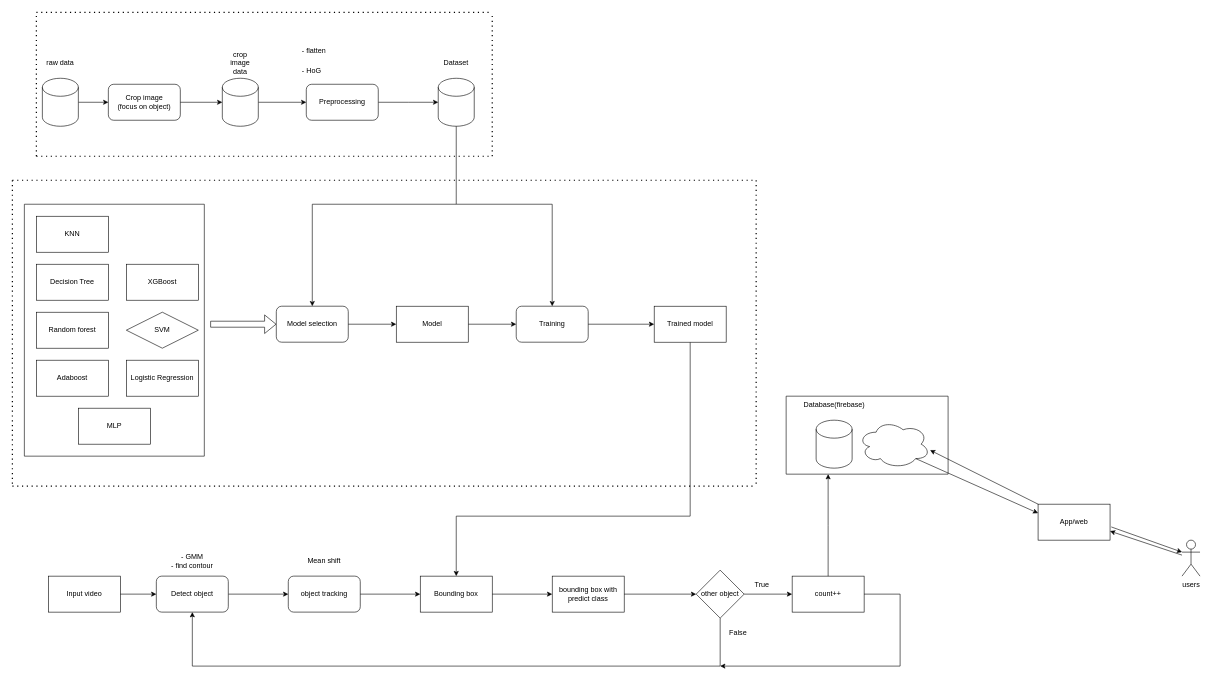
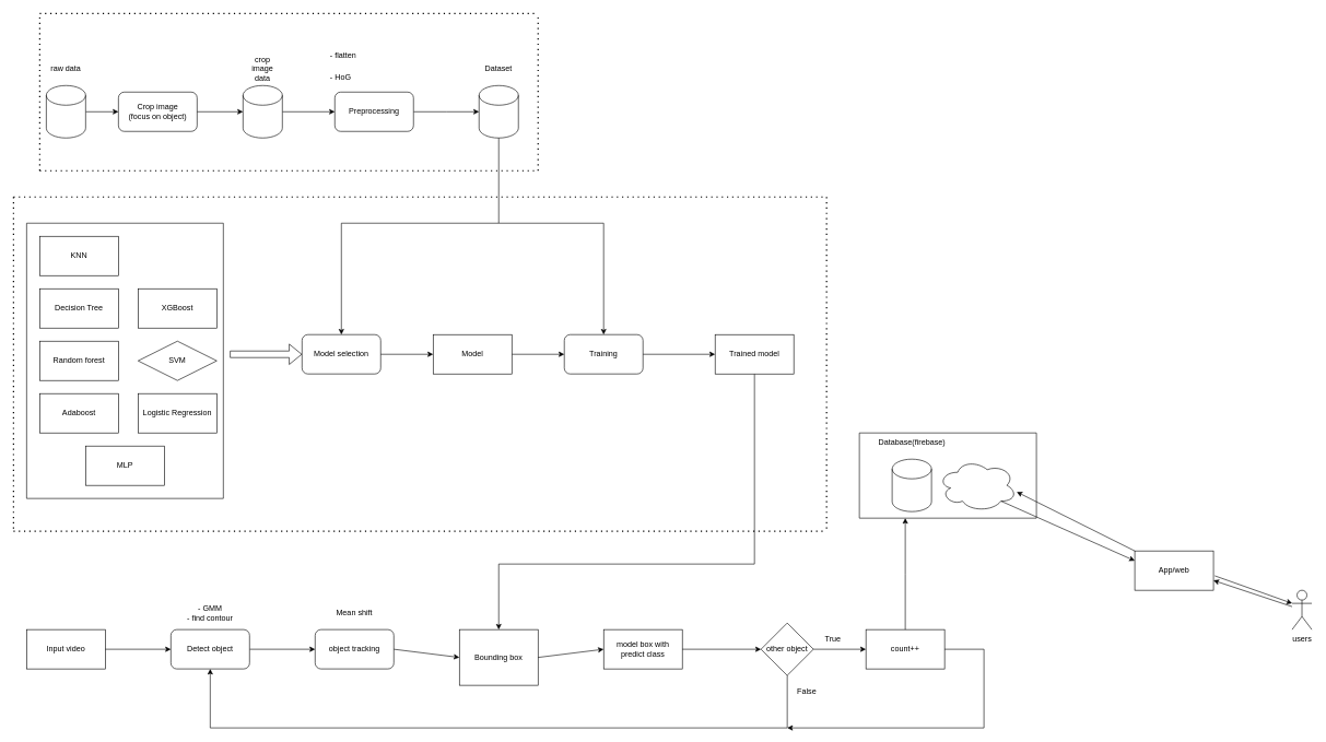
  <mxCell id="0" />
  <mxCell id="1" parent="0" />
  <mxCell id="2" style="edgeStyle=orthogonalEdgeStyle;rounded=0;orthogonalLoop=1;jettySize=auto;html=1;exitX=1;exitY=0.5;exitDx=0;exitDy=0;exitPerimeter=0;entryX=0;entryY=0.5;entryDx=0;entryDy=0;" edge="1" parent="1" source="3" target="5"><mxGeometry relative="1" as="geometry" /></mxCell>
  <mxCell id="3" value="" style="shape=cylinder3;whiteSpace=wrap;html=1;boundedLbl=1;backgroundOutline=1;size=15;" vertex="1" parent="1"><mxGeometry x="70" y="130" width="60" height="80" as="geometry" /></mxCell>
  <mxCell id="4" value="raw data" style="text;html=1;strokeColor=none;fillColor=none;align=center;verticalAlign=middle;whiteSpace=wrap;rounded=0;" vertex="1" parent="1"><mxGeometry x="70" y="90" width="60" height="30" as="geometry" /></mxCell>
  <mxCell id="5" value="Crop image&lt;br&gt;(focus on object)" style="rounded=1;whiteSpace=wrap;html=1;" vertex="1" parent="1"><mxGeometry x="180" y="140" width="120" height="60" as="geometry" /></mxCell>
  <mxCell id="6" style="edgeStyle=orthogonalEdgeStyle;rounded=0;orthogonalLoop=1;jettySize=auto;html=1;exitX=1;exitY=0.5;exitDx=0;exitDy=0;exitPerimeter=0;entryX=0;entryY=0.5;entryDx=0;entryDy=0;" edge="1" parent="1" source="7" target="11"><mxGeometry relative="1" as="geometry" /></mxCell>
  <mxCell id="7" value="" style="shape=cylinder3;whiteSpace=wrap;html=1;boundedLbl=1;backgroundOutline=1;size=15;" vertex="1" parent="1"><mxGeometry x="370" y="130" width="60" height="80" as="geometry" /></mxCell>
  <mxCell id="8" style="edgeStyle=orthogonalEdgeStyle;rounded=0;orthogonalLoop=1;jettySize=auto;html=1;exitX=1;exitY=0.5;exitDx=0;exitDy=0;entryX=0;entryY=0.5;entryDx=0;entryDy=0;entryPerimeter=0;" edge="1" parent="1" source="5" target="7"><mxGeometry relative="1" as="geometry" /></mxCell>
  <mxCell id="9" value="crop image data" style="text;html=1;strokeColor=none;fillColor=none;align=center;verticalAlign=middle;whiteSpace=wrap;rounded=0;" vertex="1" parent="1"><mxGeometry x="370" y="90" width="60" height="30" as="geometry" /></mxCell>
  <mxCell id="10" style="edgeStyle=orthogonalEdgeStyle;rounded=0;orthogonalLoop=1;jettySize=auto;html=1;exitX=1;exitY=0.5;exitDx=0;exitDy=0;entryX=0;entryY=0.5;entryDx=0;entryDy=0;" edge="1" parent="1" source="11"><mxGeometry relative="1" as="geometry"><mxPoint x="730" y="170" as="targetPoint" /></mxGeometry></mxCell>
  <mxCell id="11" value="Preprocessing" style="rounded=1;whiteSpace=wrap;html=1;" vertex="1" parent="1"><mxGeometry x="510" y="140" width="120" height="60" as="geometry" /></mxCell>
  <mxCell id="12" value="&lt;h1&gt;&lt;span style=&quot;background-color: initial; font-size: 12px; font-weight: normal;&quot;&gt;- flatten&lt;/span&gt;&lt;br&gt;&lt;/h1&gt;&lt;p&gt;- HoG&lt;/p&gt;" style="text;html=1;strokeColor=none;fillColor=none;spacing=5;spacingTop=-20;whiteSpace=wrap;overflow=hidden;rounded=0;" vertex="1" parent="1"><mxGeometry x="497.5" y="60" width="145" height="100" as="geometry" /></mxCell>
  <mxCell id="13" value="" style="shape=cylinder3;whiteSpace=wrap;html=1;boundedLbl=1;backgroundOutline=1;size=15;" vertex="1" parent="1"><mxGeometry x="730" y="130" width="60" height="80" as="geometry" /></mxCell>
  <mxCell id="14" value="Dataset" style="text;html=1;strokeColor=none;fillColor=none;align=center;verticalAlign=middle;whiteSpace=wrap;rounded=0;" vertex="1" parent="1"><mxGeometry x="730" y="90" width="60" height="30" as="geometry" /></mxCell>
  <mxCell id="15" value="" style="endArrow=none;dashed=1;html=1;dashPattern=1 3;strokeWidth=2;rounded=0;" edge="1" parent="1"><mxGeometry width="50" height="50" relative="1" as="geometry"><mxPoint x="60" y="260" as="sourcePoint" /><mxPoint x="820" y="260" as="targetPoint" /></mxGeometry></mxCell>
  <mxCell id="16" value="" style="endArrow=none;dashed=1;html=1;dashPattern=1 3;strokeWidth=2;rounded=0;" edge="1" parent="1"><mxGeometry width="50" height="50" relative="1" as="geometry"><mxPoint x="60" y="260" as="sourcePoint" /><mxPoint x="60" y="20" as="targetPoint" /></mxGeometry></mxCell>
  <mxCell id="17" value="" style="endArrow=none;dashed=1;html=1;dashPattern=1 3;strokeWidth=2;rounded=0;" edge="1" parent="1"><mxGeometry width="50" height="50" relative="1" as="geometry"><mxPoint x="60" y="20" as="sourcePoint" /><mxPoint x="820" y="20" as="targetPoint" /></mxGeometry></mxCell>
  <mxCell id="18" value="" style="endArrow=none;dashed=1;html=1;dashPattern=1 3;strokeWidth=2;rounded=0;" edge="1" parent="1"><mxGeometry width="50" height="50" relative="1" as="geometry"><mxPoint x="820" y="260" as="sourcePoint" /><mxPoint x="820" y="20" as="targetPoint" /></mxGeometry></mxCell>
  <mxCell id="19" value="KNN" style="rounded=0;whiteSpace=wrap;html=1;" vertex="1" parent="1"><mxGeometry x="60" y="360" width="120" height="60" as="geometry" /></mxCell>
  <mxCell id="20" value="Decision Tree" style="rounded=0;whiteSpace=wrap;html=1;" vertex="1" parent="1"><mxGeometry x="60" y="440" width="120" height="60" as="geometry" /></mxCell>
  <mxCell id="21" value="Random forest" style="rounded=0;whiteSpace=wrap;html=1;" vertex="1" parent="1"><mxGeometry x="60" y="520" width="120" height="60" as="geometry" /></mxCell>
  <mxCell id="22" value="Adaboost" style="rounded=0;whiteSpace=wrap;html=1;" vertex="1" parent="1"><mxGeometry x="60" y="600" width="120" height="60" as="geometry" /></mxCell>
  <mxCell id="23" value="XGBoost" style="rounded=0;whiteSpace=wrap;html=1;" vertex="1" parent="1"><mxGeometry x="210" y="440" width="120" height="60" as="geometry" /></mxCell>
  <mxCell id="24" value="SVM" style="rhombus;whiteSpace=wrap;html=1;" vertex="1" parent="1"><mxGeometry x="210" y="520" width="120" height="60" as="geometry" /></mxCell>
  <mxCell id="25" value="Logistic Regression" style="rounded=0;whiteSpace=wrap;html=1;" vertex="1" parent="1"><mxGeometry x="210" y="600" width="120" height="60" as="geometry" /></mxCell>
  <mxCell id="26" value="MLP" style="rounded=0;whiteSpace=wrap;html=1;" vertex="1" parent="1"><mxGeometry x="130" y="680" width="120" height="60" as="geometry" /></mxCell>
  <mxCell id="27" value="Model selection" style="rounded=1;whiteSpace=wrap;html=1;" vertex="1" parent="1"><mxGeometry x="460" y="510" width="120" height="60" as="geometry" /></mxCell>
  <mxCell id="28" value="" style="shape=flexArrow;endArrow=classic;html=1;rounded=0;entryX=0;entryY=0.5;entryDx=0;entryDy=0;" edge="1" parent="1" target="27"><mxGeometry width="50" height="50" relative="1" as="geometry"><mxPoint x="350" y="540" as="sourcePoint" /><mxPoint x="430" y="370" as="targetPoint" /></mxGeometry></mxCell>
  <mxCell id="29" value="" style="endArrow=classic;html=1;rounded=0;entryX=0.5;entryY=0;entryDx=0;entryDy=0;exitX=0.5;exitY=1;exitDx=0;exitDy=0;exitPerimeter=0;" edge="1" parent="1" source="13" target="27"><mxGeometry width="50" height="50" relative="1" as="geometry"><mxPoint x="380" y="420" as="sourcePoint" /><mxPoint x="430" y="370" as="targetPoint" /><Array as="points"><mxPoint x="760" y="340" /><mxPoint x="520" y="340" /></Array></mxGeometry></mxCell>
  <mxCell id="30" value="" style="endArrow=none;html=1;rounded=0;" edge="1" parent="1"><mxGeometry width="50" height="50" relative="1" as="geometry"><mxPoint x="340" y="340" as="sourcePoint" /><mxPoint x="340" y="760" as="targetPoint" /></mxGeometry></mxCell>
  <mxCell id="31" value="" style="endArrow=none;html=1;rounded=0;" edge="1" parent="1"><mxGeometry width="50" height="50" relative="1" as="geometry"><mxPoint x="40" y="340" as="sourcePoint" /><mxPoint x="340" y="340" as="targetPoint" /></mxGeometry></mxCell>
  <mxCell id="32" value="" style="endArrow=none;html=1;rounded=0;" edge="1" parent="1"><mxGeometry width="50" height="50" relative="1" as="geometry"><mxPoint x="40" y="340" as="sourcePoint" /><mxPoint x="40" y="760" as="targetPoint" /></mxGeometry></mxCell>
  <mxCell id="33" value="" style="endArrow=none;html=1;rounded=0;" edge="1" parent="1"><mxGeometry width="50" height="50" relative="1" as="geometry"><mxPoint x="40" y="760" as="sourcePoint" /><mxPoint x="340" y="760" as="targetPoint" /></mxGeometry></mxCell>
  <mxCell id="34" value="" style="endArrow=classic;html=1;rounded=0;exitX=1;exitY=0.5;exitDx=0;exitDy=0;" edge="1" parent="1" source="27"><mxGeometry width="50" height="50" relative="1" as="geometry"><mxPoint x="380" y="420" as="sourcePoint" /><mxPoint x="660" y="540" as="targetPoint" /></mxGeometry></mxCell>
  <mxCell id="35" style="edgeStyle=orthogonalEdgeStyle;rounded=0;orthogonalLoop=1;jettySize=auto;html=1;exitX=1;exitY=0.5;exitDx=0;exitDy=0;entryX=0;entryY=0.5;entryDx=0;entryDy=0;" edge="1" parent="1" source="36" target="37"><mxGeometry relative="1" as="geometry" /></mxCell>
  <mxCell id="36" value="Model" style="rounded=0;whiteSpace=wrap;html=1;" vertex="1" parent="1"><mxGeometry x="660" y="510" width="120" height="60" as="geometry" /></mxCell>
  <mxCell id="37" value="Training" style="rounded=1;whiteSpace=wrap;html=1;" vertex="1" parent="1"><mxGeometry x="860" y="510" width="120" height="60" as="geometry" /></mxCell>
  <mxCell id="38" value="" style="endArrow=classic;html=1;rounded=0;entryX=0.5;entryY=0;entryDx=0;entryDy=0;" edge="1" parent="1" target="37"><mxGeometry width="50" height="50" relative="1" as="geometry"><mxPoint x="760" y="340" as="sourcePoint" /><mxPoint x="430" y="370" as="targetPoint" /><Array as="points"><mxPoint x="920" y="340" /></Array></mxGeometry></mxCell>
  <mxCell id="39" value="" style="endArrow=classic;html=1;rounded=0;exitX=1;exitY=0.5;exitDx=0;exitDy=0;" edge="1" parent="1" source="37"><mxGeometry width="50" height="50" relative="1" as="geometry"><mxPoint x="1020" y="420" as="sourcePoint" /><mxPoint x="1090" y="540" as="targetPoint" /></mxGeometry></mxCell>
  <mxCell id="40" style="edgeStyle=orthogonalEdgeStyle;rounded=0;orthogonalLoop=1;jettySize=auto;html=1;exitX=0.5;exitY=1;exitDx=0;exitDy=0;entryX=0.5;entryY=0;entryDx=0;entryDy=0;" edge="1" parent="1" source="41" target="53"><mxGeometry relative="1" as="geometry"><Array as="points"><mxPoint x="1150" y="860" /><mxPoint x="760" y="860" /></Array></mxGeometry></mxCell>
  <mxCell id="41" value="Trained model" style="rounded=0;whiteSpace=wrap;html=1;" vertex="1" parent="1"><mxGeometry x="1090" y="510" width="120" height="60" as="geometry" /></mxCell>
- <mxCell id="42" value="Input video" style="rounded=0;whiteSpace=wrap;html=1;" vertex="1" parent="1"><mxGeometry x="80" y="960" width="120" height="60" as="geometry" /></mxCell>
+ <mxCell id="42" value="Input video" style="rounded=0;whiteSpace=wrap;html=1;" vertex="1" parent="1"><mxGeometry x="40" y="960" width="120" height="60" as="geometry" /></mxCell>
  <mxCell id="43" value="" style="endArrow=none;dashed=1;html=1;dashPattern=1 3;strokeWidth=2;rounded=0;" edge="1" parent="1"><mxGeometry width="50" height="50" relative="1" as="geometry"><mxPoint x="20" y="300" as="sourcePoint" /><mxPoint x="20" y="810" as="targetPoint" /></mxGeometry></mxCell>
  <mxCell id="44" value="" style="endArrow=none;dashed=1;html=1;dashPattern=1 3;strokeWidth=2;rounded=0;" edge="1" parent="1"><mxGeometry width="50" height="50" relative="1" as="geometry"><mxPoint x="20" y="300" as="sourcePoint" /><mxPoint x="1260" y="300" as="targetPoint" /></mxGeometry></mxCell>
  <mxCell id="45" value="" style="endArrow=none;dashed=1;html=1;dashPattern=1 3;strokeWidth=2;rounded=0;" edge="1" parent="1"><mxGeometry width="50" height="50" relative="1" as="geometry"><mxPoint x="1260" y="300" as="sourcePoint" /><mxPoint x="1260" y="810" as="targetPoint" /></mxGeometry></mxCell>
  <mxCell id="46" value="" style="endArrow=none;dashed=1;html=1;dashPattern=1 3;strokeWidth=2;rounded=0;" edge="1" parent="1"><mxGeometry width="50" height="50" relative="1" as="geometry"><mxPoint x="20" y="810" as="sourcePoint" /><mxPoint x="1260" y="810" as="targetPoint" /></mxGeometry></mxCell>
  <mxCell id="47" style="edgeStyle=orthogonalEdgeStyle;rounded=0;orthogonalLoop=1;jettySize=auto;html=1;exitX=1;exitY=0.5;exitDx=0;exitDy=0;entryX=0;entryY=0.5;entryDx=0;entryDy=0;" edge="1" parent="1" source="48" target="51"><mxGeometry relative="1" as="geometry" /></mxCell>
  <mxCell id="48" value="Detect object" style="rounded=1;whiteSpace=wrap;html=1;" vertex="1" parent="1"><mxGeometry x="260" y="960" width="120" height="60" as="geometry" /></mxCell>
  <mxCell id="49" value="" style="endArrow=classic;html=1;rounded=0;exitX=1;exitY=0.5;exitDx=0;exitDy=0;entryX=0;entryY=0.5;entryDx=0;entryDy=0;" edge="1" parent="1" source="42" target="48"><mxGeometry width="50" height="50" relative="1" as="geometry"><mxPoint x="610" y="800" as="sourcePoint" /><mxPoint x="660" y="750" as="targetPoint" /></mxGeometry></mxCell>
  <mxCell id="50" value="- GMM&lt;br&gt;- find contour" style="text;html=1;strokeColor=none;fillColor=none;align=center;verticalAlign=middle;whiteSpace=wrap;rounded=0;" vertex="1" parent="1"><mxGeometry x="275" y="920" width="90" height="30" as="geometry" /></mxCell>
  <mxCell id="51" value="object tracking" style="rounded=1;whiteSpace=wrap;html=1;" vertex="1" parent="1"><mxGeometry x="480" y="960" width="120" height="60" as="geometry" /></mxCell>
  <mxCell id="52" value="Mean shift" style="text;html=1;strokeColor=none;fillColor=none;align=center;verticalAlign=middle;whiteSpace=wrap;rounded=0;" vertex="1" parent="1"><mxGeometry x="510" y="920" width="60" height="30" as="geometry" /></mxCell>
- <mxCell id="53" value="Bounding box" style="rounded=0;whiteSpace=wrap;html=1;" vertex="1" parent="1"><mxGeometry x="700" y="960" width="120" height="60" as="geometry" /></mxCell>
+ <mxCell id="53" value="Bounding box" style="rounded=0;whiteSpace=wrap;html=1;" vertex="1" parent="1"><mxGeometry x="700" y="960" width="120" height="85" as="geometry" /></mxCell>
  <mxCell id="54" value="" style="endArrow=classic;html=1;rounded=0;exitX=1;exitY=0.5;exitDx=0;exitDy=0;entryX=0;entryY=0.5;entryDx=0;entryDy=0;" edge="1" parent="1" source="51" target="53"><mxGeometry width="50" height="50" relative="1" as="geometry"><mxPoint x="610" y="920" as="sourcePoint" /><mxPoint x="660" y="870" as="targetPoint" /></mxGeometry></mxCell>
- <mxCell id="55" value="bounding box with predict class" style="rounded=0;whiteSpace=wrap;html=1;" vertex="1" parent="1"><mxGeometry x="920" y="960" width="120" height="60" as="geometry" /></mxCell>
+ <mxCell id="55" value="model box with predict class" style="rounded=0;whiteSpace=wrap;html=1;" vertex="1" parent="1"><mxGeometry x="920" y="960" width="120" height="60" as="geometry" /></mxCell>
  <mxCell id="56" value="" style="endArrow=classic;html=1;rounded=0;exitX=1;exitY=0.5;exitDx=0;exitDy=0;entryX=0;entryY=0.5;entryDx=0;entryDy=0;" edge="1" parent="1" source="53" target="55"><mxGeometry width="50" height="50" relative="1" as="geometry"><mxPoint x="610" y="800" as="sourcePoint" /><mxPoint x="660" y="750" as="targetPoint" /></mxGeometry></mxCell>
  <mxCell id="57" value="" style="endArrow=classic;html=1;rounded=0;exitX=1;exitY=0.5;exitDx=0;exitDy=0;entryX=0;entryY=0.5;entryDx=0;entryDy=0;" edge="1" parent="1" source="55" target="58"><mxGeometry width="50" height="50" relative="1" as="geometry"><mxPoint x="970" y="800" as="sourcePoint" /><mxPoint x="1020" y="750" as="targetPoint" /></mxGeometry></mxCell>
  <mxCell id="58" value="other object" style="rhombus;whiteSpace=wrap;html=1;" vertex="1" parent="1"><mxGeometry x="1160" y="950" width="80" height="80" as="geometry" /></mxCell>
  <mxCell id="59" value="" style="endArrow=classic;html=1;rounded=0;exitX=0.5;exitY=1;exitDx=0;exitDy=0;entryX=0.5;entryY=1;entryDx=0;entryDy=0;" edge="1" parent="1" source="58" target="48"><mxGeometry width="50" height="50" relative="1" as="geometry"><mxPoint x="1010" y="920" as="sourcePoint" /><mxPoint x="580" y="1170" as="targetPoint" /><Array as="points"><mxPoint x="1200" y="1110" /><mxPoint x="320" y="1110" /></Array></mxGeometry></mxCell>
  <mxCell id="60" value="count++" style="whiteSpace=wrap;html=1;rounded=0;" vertex="1" parent="1"><mxGeometry x="1320" y="960" width="120" height="60" as="geometry" /></mxCell>
  <mxCell id="61" value="" style="endArrow=classic;html=1;rounded=0;exitX=1;exitY=0.5;exitDx=0;exitDy=0;entryX=0;entryY=0.5;entryDx=0;entryDy=0;" edge="1" parent="1" source="58" target="60"><mxGeometry width="50" height="50" relative="1" as="geometry"><mxPoint x="1180" y="920" as="sourcePoint" /><mxPoint x="1230" y="870" as="targetPoint" /></mxGeometry></mxCell>
  <mxCell id="62" value="True" style="text;html=1;strokeColor=none;fillColor=none;align=center;verticalAlign=middle;whiteSpace=wrap;rounded=0;" vertex="1" parent="1"><mxGeometry x="1240" y="960" width="60" height="30" as="geometry" /></mxCell>
  <mxCell id="63" value="False" style="text;html=1;strokeColor=none;fillColor=none;align=center;verticalAlign=middle;whiteSpace=wrap;rounded=0;" vertex="1" parent="1"><mxGeometry x="1200" y="1040" width="60" height="30" as="geometry" /></mxCell>
  <mxCell id="64" value="" style="endArrow=classic;html=1;rounded=0;exitX=1;exitY=0.5;exitDx=0;exitDy=0;" edge="1" parent="1" source="60"><mxGeometry width="50" height="50" relative="1" as="geometry"><mxPoint x="1530" y="920" as="sourcePoint" /><mxPoint x="1200" y="1110" as="targetPoint" /><Array as="points"><mxPoint x="1500" y="990" /><mxPoint x="1500" y="1110" /></Array></mxGeometry></mxCell>
  <mxCell id="65" value="" style="shape=cylinder3;whiteSpace=wrap;html=1;boundedLbl=1;backgroundOutline=1;size=15;" vertex="1" parent="1"><mxGeometry x="1360" y="700" width="60" height="80" as="geometry" /></mxCell>
  <mxCell id="66" value="Database(firebase)" style="text;html=1;align=center;verticalAlign=middle;resizable=0;points=[];autosize=1;strokeColor=none;fillColor=none;" vertex="1" parent="1"><mxGeometry x="1325" y="660" width="130" height="30" as="geometry" /></mxCell>
  <mxCell id="67" style="edgeStyle=orthogonalEdgeStyle;rounded=0;orthogonalLoop=1;jettySize=auto;html=1;exitX=0.5;exitY=0;exitDx=0;exitDy=0;" edge="1" parent="1" source="60"><mxGeometry relative="1" as="geometry"><mxPoint x="1380" y="790" as="targetPoint" /></mxGeometry></mxCell>
  <mxCell id="68" value="" style="ellipse;shape=cloud;whiteSpace=wrap;html=1;" vertex="1" parent="1"><mxGeometry x="1430" y="700" width="120" height="80" as="geometry" /></mxCell>
  <mxCell id="69" value="" style="endArrow=none;html=1;rounded=0;" edge="1" parent="1"><mxGeometry width="50" height="50" relative="1" as="geometry"><mxPoint x="1310" y="660" as="sourcePoint" /><mxPoint x="1310" y="660" as="targetPoint" /><Array as="points"><mxPoint x="1580" y="660" /><mxPoint x="1580" y="790" /><mxPoint x="1310" y="790" /></Array></mxGeometry></mxCell>
  <mxCell id="70" value="App/web" style="rounded=0;whiteSpace=wrap;html=1;" vertex="1" parent="1"><mxGeometry x="1730" y="840" width="120" height="60" as="geometry" /></mxCell>
  <mxCell id="71" value="" style="endArrow=classic;html=1;rounded=0;exitX=0;exitY=0;exitDx=0;exitDy=0;" edge="1" parent="1" source="70"><mxGeometry width="50" height="50" relative="1" as="geometry"><mxPoint x="1500" y="800" as="sourcePoint" /><mxPoint x="1550" y="750" as="targetPoint" /></mxGeometry></mxCell>
  <mxCell id="72" value="users" style="shape=umlActor;verticalLabelPosition=bottom;verticalAlign=top;html=1;outlineConnect=0;" vertex="1" parent="1"><mxGeometry x="1970" y="900" width="30" height="60" as="geometry" /></mxCell>
  <mxCell id="73" value="" style="endArrow=classic;html=1;rounded=0;entryX=1;entryY=0.75;entryDx=0;entryDy=0;" edge="1" parent="1" source="72" target="70"><mxGeometry width="50" height="50" relative="1" as="geometry"><mxPoint x="1500" y="800" as="sourcePoint" /><mxPoint x="1550" y="750" as="targetPoint" /></mxGeometry></mxCell>
  <mxCell id="74" value="" style="endArrow=classic;html=1;rounded=0;exitX=0.8;exitY=0.8;exitDx=0;exitDy=0;exitPerimeter=0;entryX=0;entryY=0.25;entryDx=0;entryDy=0;" edge="1" parent="1" source="68" target="70"><mxGeometry width="50" height="50" relative="1" as="geometry"><mxPoint x="1500" y="800" as="sourcePoint" /><mxPoint x="1550" y="750" as="targetPoint" /></mxGeometry></mxCell>
  <mxCell id="75" value="" style="endArrow=classic;html=1;rounded=0;entryX=0;entryY=0.333;entryDx=0;entryDy=0;entryPerimeter=0;exitX=1.017;exitY=0.633;exitDx=0;exitDy=0;exitPerimeter=0;" edge="1" parent="1" source="70" target="72"><mxGeometry width="50" height="50" relative="1" as="geometry"><mxPoint x="1500" y="800" as="sourcePoint" /><mxPoint x="1550" y="750" as="targetPoint" /></mxGeometry></mxCell>
